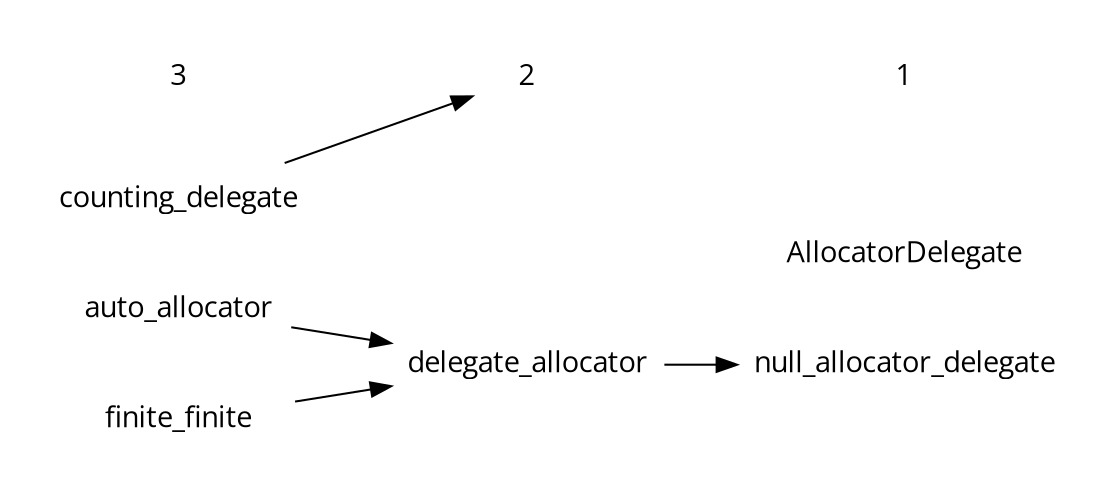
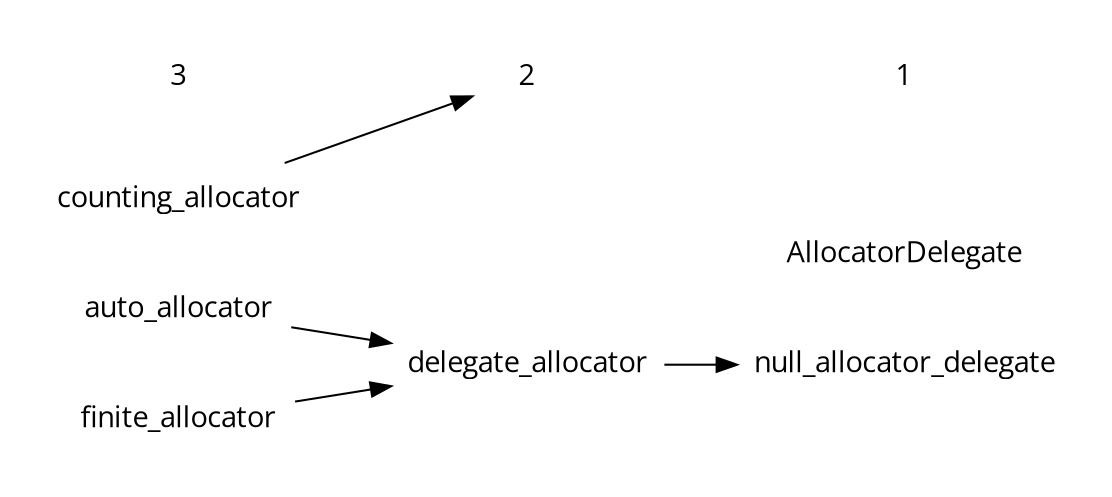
  digraph {
    compound=true
    fontname="Open Sans"
    fontsize=12
    rankdir=LR
    style=invis
    node [fontname="Open Sans" shape=none]
    edge [fontname="Open Sans"]
    3
    2
    1
    auto_allocator
-   counting_allocator [label=counting_delegate]
-   finite_allocator [label=finite_finite]
+   counting_allocator
+   finite_allocator
    delegate_allocator
    AllocatorDelegate
    null_allocator_delegate
    subgraph cluster_1 {
      3
      2
      1
    }
    subgraph cluster_2 {
      auto_allocator
      counting_allocator
      finite_allocator
    }
    subgraph cluster_3 {
      delegate_allocator
    }
    subgraph cluster_4 {
      AllocatorDelegate
      null_allocator_delegate
    }
    3 -> 2 [style=invis]
    2 -> 1 [style=invis]
    auto_allocator -> delegate_allocator
    counting_allocator -> 2
    finite_allocator -> delegate_allocator
    delegate_allocator -> null_allocator_delegate
  }
